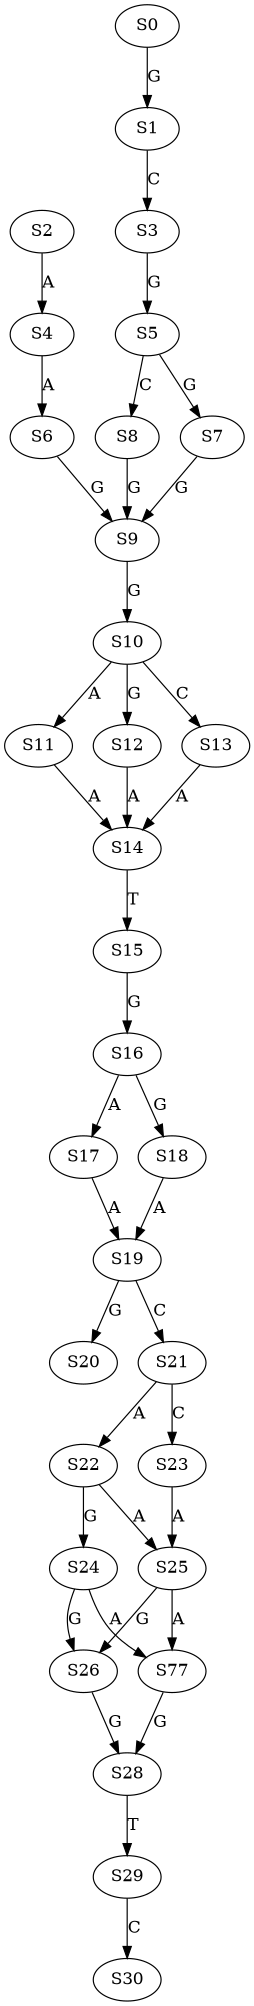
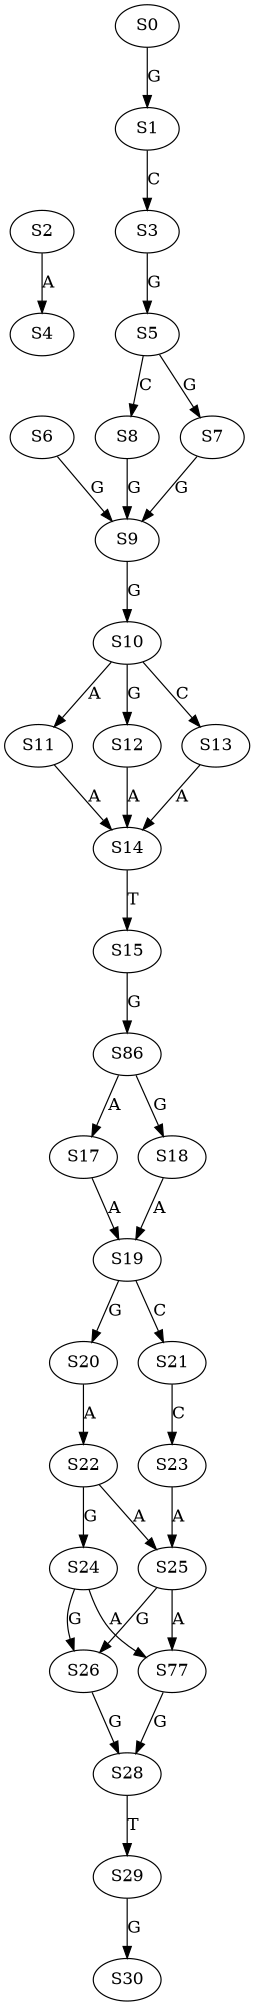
  strict digraph {
    fontname="DejaVu Serif"
    node [fontname="DejaVu Serif"]
    edge [fontname="DejaVu Serif"]
    S0
    S1
    S3
    S2
    S4
    S5
    S6
    S7
    S8
    S9
    S10
    S11
    S12
    S13
    S14
    S15
-   S16
+   S16 [label=S86]
    S17
    S18
    S19
    S20
    S21
    S22
    S23
    S24
    S25
    S26
    n28 [label=S77]
    S28
    S29
    S30
    S0 -> S1 [label=G]
    S1 -> S3 [label=C]
    S3 -> S5 [label=G]
    S2 -> S4 [label=A]
-   S4 -> S6 [label=A]
    S5 -> S7 [label=G]
    S5 -> S8 [label=C]
    S6 -> S9 [label=G]
    S7 -> S9 [label=G]
    S8 -> S9 [label=G]
    S9 -> S10 [label=G]
    S10 -> S11 [label=A]
    S10 -> S12 [label=G]
    S10 -> S13 [label=C]
    S11 -> S14 [label=A]
    S12 -> S14 [label=A]
    S13 -> S14 [label=A]
    S14 -> S15 [label=T]
    S15 -> S16 [label=G]
    S16 -> S17 [label=A]
    S16 -> S18 [label=G]
    S17 -> S19 [label=A]
    S18 -> S19 [label=A]
    S19 -> S20 [label=G]
    S19 -> S21 [label=C]
-   S21 -> S22 [label=A]
+   S20 -> S22 [label=A]
    S21 -> S23 [label=C]
    S22 -> S24 [label=G]
    S22 -> S25 [label=A]
    S23 -> S25 [label=A]
    S24 -> S26 [label=G]
    S24 -> n28 [label=A]
    S25 -> S26 [label=G]
    S25 -> n28 [label=A]
    S26 -> S28 [label=G]
    n28 -> S28 [label=G]
    S28 -> S29 [label=T]
-   S29 -> S30 [label=C]
+   S29 -> S30 [label=G]
  }
